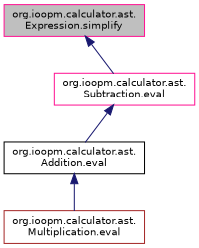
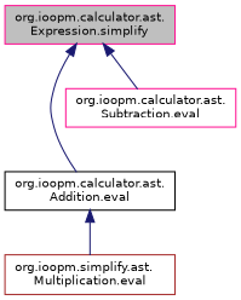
  digraph {
    rankdir=TB
    node [color=deeppink fillcolor=white fontname=Helvetica fontsize=10 shape=record style=filled]
    edge [color=midnightblue dir=back fontname=Helvetica fontsize=10 labelfontname=Helvetica labelfontsize=10 style=solid]
    n1 [fillcolor=grey75 fontcolor=black height=0.2 label="org.ioopm.calculator.ast.\lExpression.simplify" width=0.4]
    n2 [color=black height=0.2 label="org.ioopm.calculator.ast.\lAddition.eval" width=0.4]
    n3 [height=0.2 label="org.ioopm.calculator.ast.\lSubtraction.eval" width=0.4]
-   n4 [color=brown height=0.2 label="org.ioopm.calculator.ast.\lMultiplication.eval" width=0.4]
-   n3 -> n2
+   n4 [color=brown height=0.2 label="org.ioopm.simplify.ast.\lMultiplication.eval" width=0.4]
+   n1 -> n2
    n1 -> n3
    n2 -> n4
  }
